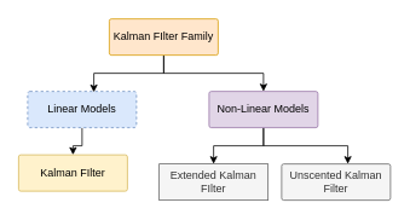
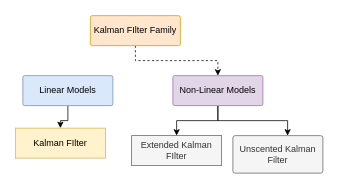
  <mxCell id="0" />
  <mxCell id="1" parent="0" />
- <mxCell id="2" style="edgeStyle=orthogonalEdgeStyle;rounded=0;orthogonalLoop=1;jettySize=auto;html=1;entryX=0.608;entryY=0.025;entryDx=0;entryDy=0;entryPerimeter=0;" edge="1" parent="1" source="4" target="6"><mxGeometry relative="1" as="geometry" /></mxCell>
- <mxCell id="3" style="edgeStyle=orthogonalEdgeStyle;rounded=0;orthogonalLoop=1;jettySize=auto;html=1;" edge="1" parent="1" source="4" target="9"><mxGeometry relative="1" as="geometry" /></mxCell>
+ <mxCell id="3" style="edgeStyle=orthogonalEdgeStyle;rounded=0;orthogonalLoop=1;jettySize=auto;html=1;dashed=1;" edge="1" parent="1" source="4" target="9"><mxGeometry relative="1" as="geometry" /></mxCell>
  <mxCell id="4" value="Kalman FIlter Family" style="rounded=1;whiteSpace=wrap;html=1;arcSize=6;fillColor=#ffe6cc;strokeColor=#d79b00;" vertex="1" parent="1"><mxGeometry x="120" y="20" width="120" height="40" as="geometry" /></mxCell>
  <mxCell id="5" style="edgeStyle=orthogonalEdgeStyle;rounded=0;orthogonalLoop=1;jettySize=auto;html=1;entryX=0.5;entryY=0;entryDx=0;entryDy=0;" edge="1" parent="1" source="6" target="10"><mxGeometry relative="1" as="geometry" /></mxCell>
- <mxCell id="6" value="Linear Models" style="rounded=1;whiteSpace=wrap;html=1;arcSize=6;fillColor=#dae8fc;strokeColor=#6c8ebf;dashed=1;" vertex="1" parent="1"><mxGeometry x="30" y="100" width="120" height="40" as="geometry" /></mxCell>
+ <mxCell id="6" value="Linear Models" style="rounded=1;whiteSpace=wrap;html=1;arcSize=6;fillColor=#dae8fc;strokeColor=#6c8ebf;" vertex="1" parent="1"><mxGeometry x="30" y="100" width="120" height="40" as="geometry" /></mxCell>
  <mxCell id="7" style="edgeStyle=orthogonalEdgeStyle;rounded=0;orthogonalLoop=1;jettySize=auto;html=1;entryX=0.5;entryY=0;entryDx=0;entryDy=0;" edge="1" parent="1" source="9" target="11"><mxGeometry relative="1" as="geometry" /></mxCell>
  <mxCell id="8" style="edgeStyle=orthogonalEdgeStyle;rounded=0;orthogonalLoop=1;jettySize=auto;html=1;entryX=0.608;entryY=0;entryDx=0;entryDy=0;entryPerimeter=0;" edge="1" parent="1" source="9" target="12"><mxGeometry relative="1" as="geometry" /></mxCell>
  <mxCell id="9" value="Non-Linear Models" style="rounded=1;whiteSpace=wrap;html=1;arcSize=6;fillColor=#e1d5e7;strokeColor=#9673a6;" vertex="1" parent="1"><mxGeometry x="230" y="100" width="120" height="40" as="geometry" /></mxCell>
- <mxCell id="10" value="Kalman FIlter" style="rounded=1;whiteSpace=wrap;html=1;arcSize=6;fillColor=#fff2cc;strokeColor=#d6b656;" vertex="1" parent="1"><mxGeometry x="20" y="170" width="120" height="40" as="geometry" /></mxCell>
+ <mxCell id="10" value="Kalman FIlter" style="whiteSpace=wrap;html=1;arcSize=6;fillColor=#fff2cc;strokeColor=#d6b656;rounded=0;" vertex="1" parent="1"><mxGeometry x="20" y="170" width="120" height="40" as="geometry" /></mxCell>
  <mxCell id="11" value="Extended Kalman FIlter" style="whiteSpace=wrap;html=1;arcSize=6;fillColor=#f5f5f5;strokeColor=#666666;fontColor=#333333;rounded=0;" vertex="1" parent="1"><mxGeometry x="175" y="180" width="120" height="40" as="geometry" /></mxCell>
- <mxCell id="12" value="Unscented Kalman Filter" style="rounded=1;whiteSpace=wrap;html=1;arcSize=6;fillColor=#f5f5f5;strokeColor=#666666;fontColor=#333333;" vertex="1" parent="1"><mxGeometry x="310" y="180" width="120" height="40" as="geometry" /></mxCell>
+ <mxCell id="12" value="Unscented Kalman Filter" style="rounded=1;whiteSpace=wrap;html=1;arcSize=6;fillColor=#f5f5f5;strokeColor=#666666;fontColor=#333333;" vertex="1" parent="1"><mxGeometry x="310" y="180" width="120" height="50" as="geometry" /></mxCell>
